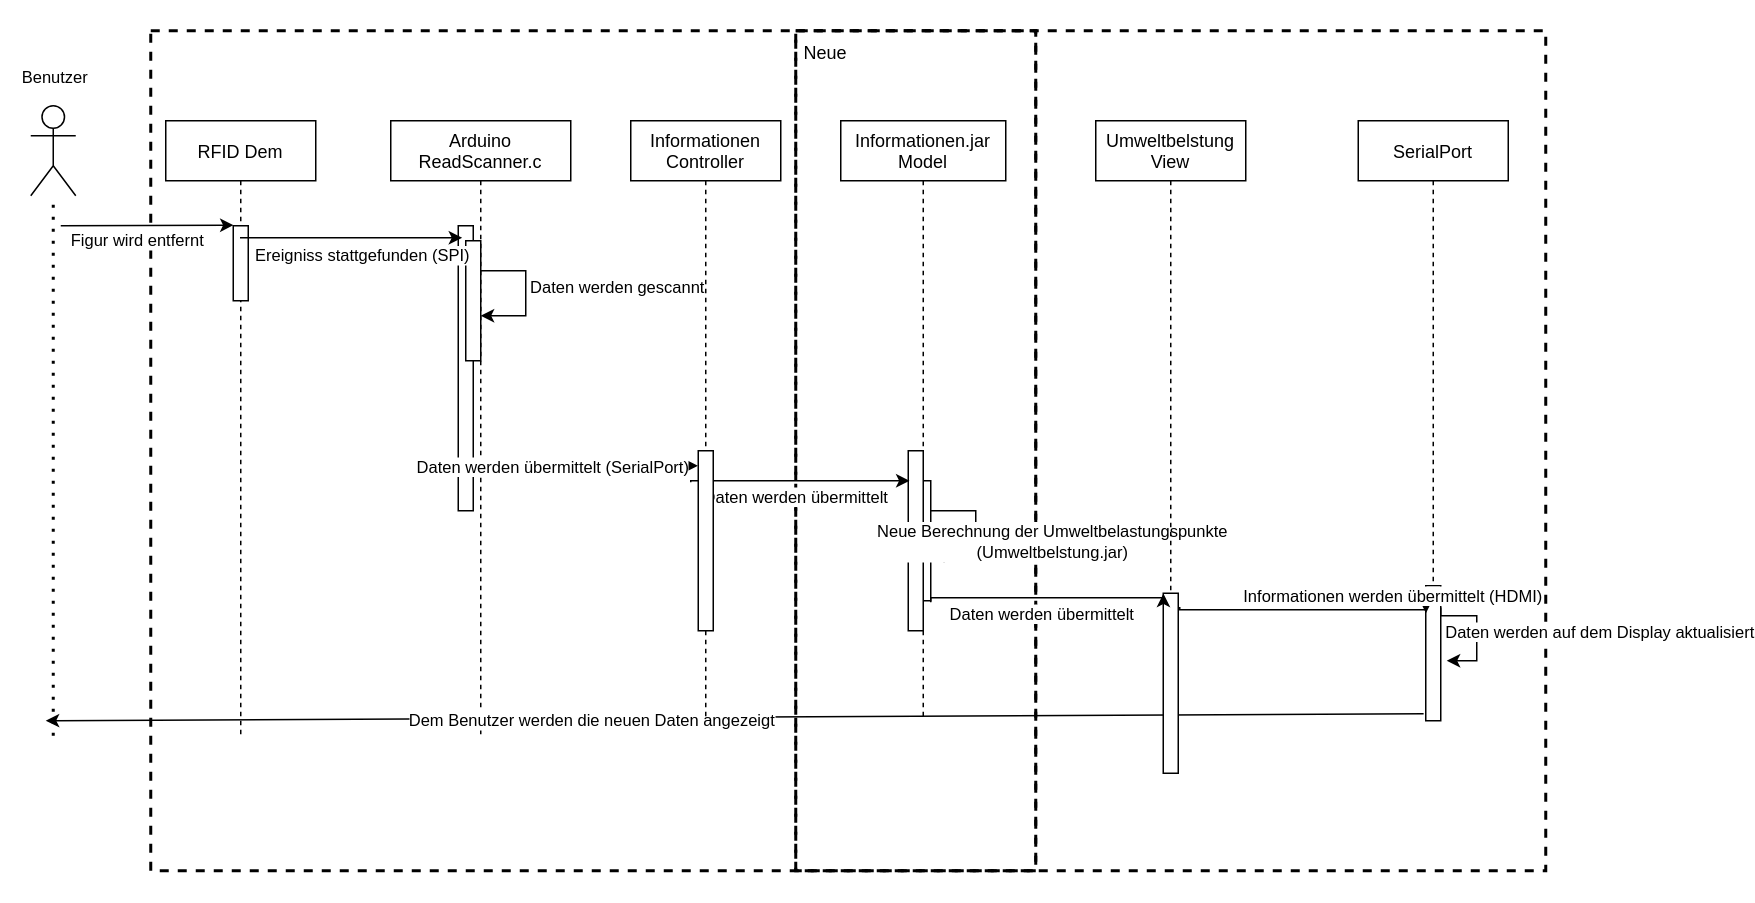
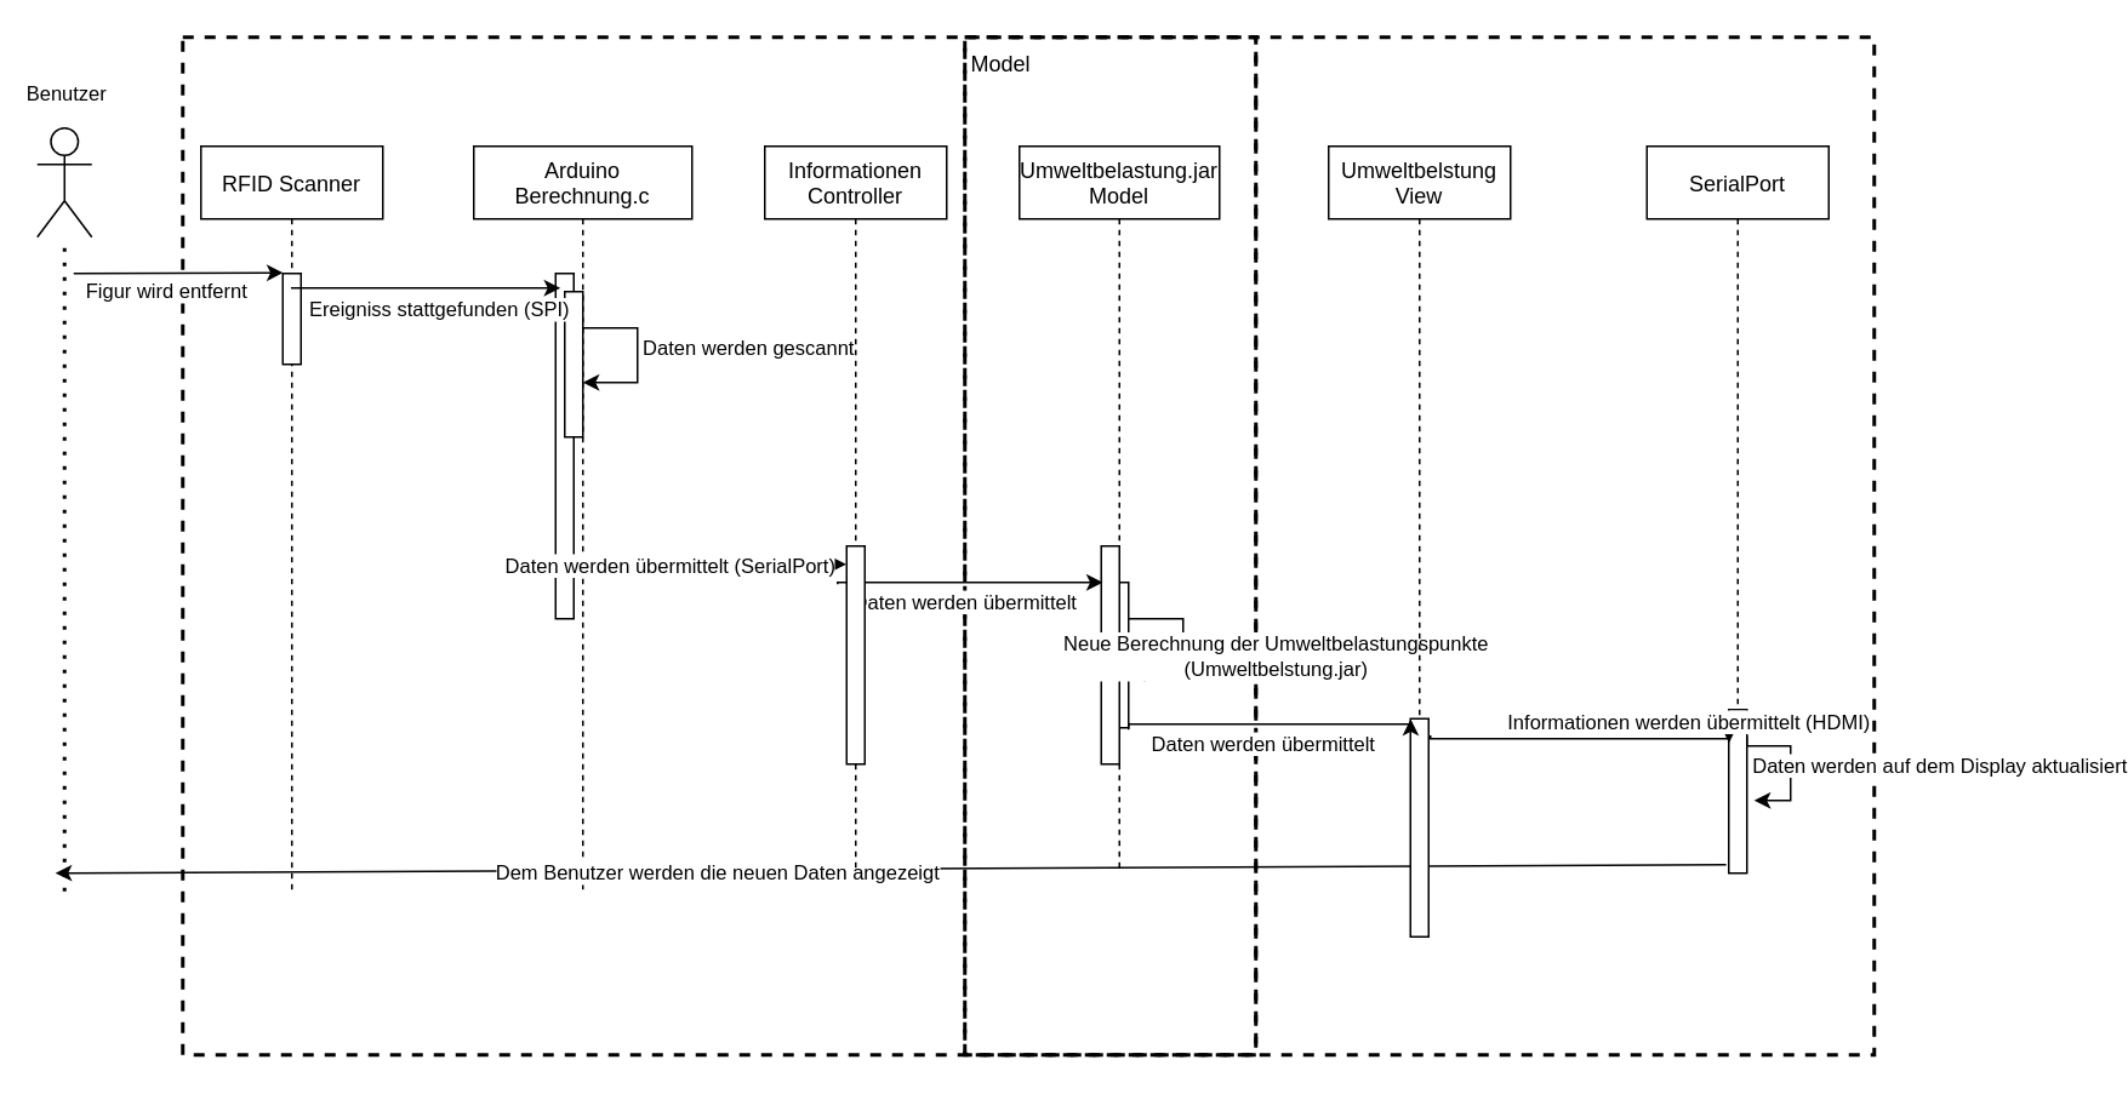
  <mxCell id="0" />
  <mxCell id="1" parent="0" />
  <mxCell id="2" value="" style="points=[];perimeter=orthogonalPerimeter;rounded=0;shadow=0;strokeWidth=1;" parent="1" vertex="1"><mxGeometry x="610" y="320" width="10" height="80" as="geometry" /></mxCell>
  <mxCell id="3" value="" style="rounded=0;whiteSpace=wrap;html=1;strokeWidth=2;fillColor=none;dashed=1;" parent="1" vertex="1"><mxGeometry x="100" y="20" width="590" height="560" as="geometry" /></mxCell>
  <mxCell id="4" value="" style="rounded=0;whiteSpace=wrap;html=1;strokeWidth=2;fillColor=none;dashed=1;" parent="1" vertex="1"><mxGeometry x="530" y="20" width="500" height="560" as="geometry" /></mxCell>
  <mxCell id="5" value="" style="rounded=0;whiteSpace=wrap;html=1;strokeWidth=2;fillColor=none;dashed=1;" parent="1" vertex="1"><mxGeometry x="530" y="20" width="160" height="560" as="geometry" /></mxCell>
- <mxCell id="6" value="Arduino&#10;ReadScanner.c" style="shape=umlLifeline;perimeter=lifelinePerimeter;container=1;collapsible=0;recursiveResize=0;rounded=0;shadow=0;strokeWidth=1;" parent="1" vertex="1"><mxGeometry x="260" y="80" width="120" height="410" as="geometry" /></mxCell>
+ <mxCell id="6" value="Arduino&#10;Berechnung.c" style="shape=umlLifeline;perimeter=lifelinePerimeter;container=1;collapsible=0;recursiveResize=0;rounded=0;shadow=0;strokeWidth=1;" parent="1" vertex="1"><mxGeometry x="260" y="80" width="120" height="410" as="geometry" /></mxCell>
  <mxCell id="7" value="" style="points=[];perimeter=orthogonalPerimeter;rounded=0;shadow=0;strokeWidth=1;" parent="6" vertex="1"><mxGeometry x="45" y="70" width="10" height="190" as="geometry" /></mxCell>
  <mxCell id="8" value="" style="points=[];perimeter=orthogonalPerimeter;rounded=0;shadow=0;strokeWidth=1;" parent="6" vertex="1"><mxGeometry x="50" y="80" width="10" height="80" as="geometry" /></mxCell>
  <mxCell id="9" value="" style="edgeStyle=elbowEdgeStyle;elbow=horizontal;endArrow=classic;html=1;rounded=0;" parent="6" edge="1"><mxGeometry width="50" height="50" relative="1" as="geometry"><mxPoint x="60" y="100" as="sourcePoint" /><mxPoint x="60" y="130" as="targetPoint" /><Array as="points"><mxPoint x="90" y="120" /></Array></mxGeometry></mxCell>
  <mxCell id="10" value="Daten werden gescannt&lt;br&gt;" style="edgeLabel;html=1;align=center;verticalAlign=middle;resizable=0;points=[];" parent="9" vertex="1" connectable="0"><mxGeometry x="-0.156" relative="1" as="geometry"><mxPoint x="60" y="2" as="offset" /></mxGeometry></mxCell>
- <mxCell id="11" value="Informationen.jar&#10;Model" style="shape=umlLifeline;perimeter=lifelinePerimeter;container=1;collapsible=0;recursiveResize=0;rounded=0;shadow=0;strokeWidth=1;" parent="1" vertex="1"><mxGeometry x="560" y="80" width="110" height="400" as="geometry" /></mxCell>
+ <mxCell id="11" value="Umweltbelastung.jar&#10;Model" style="shape=umlLifeline;perimeter=lifelinePerimeter;container=1;collapsible=0;recursiveResize=0;rounded=0;shadow=0;strokeWidth=1;" parent="1" vertex="1"><mxGeometry x="560" y="80" width="110" height="400" as="geometry" /></mxCell>
  <mxCell id="12" value="" style="points=[];perimeter=orthogonalPerimeter;rounded=0;shadow=0;strokeWidth=1;" parent="11" vertex="1"><mxGeometry x="45" y="220" width="10" height="120" as="geometry" /></mxCell>
  <mxCell id="13" value="" style="edgeStyle=elbowEdgeStyle;elbow=vertical;endArrow=classic;html=1;rounded=0;exitX=1.024;exitY=0.843;exitDx=0;exitDy=0;exitPerimeter=0;entryX=0.083;entryY=0.166;entryDx=0;entryDy=0;entryPerimeter=0;" parent="11" target="12" edge="1"><mxGeometry width="50" height="50" relative="1" as="geometry"><mxPoint x="-100" y="241" as="sourcePoint" /><mxPoint x="30" y="240" as="targetPoint" /><Array as="points" /></mxGeometry></mxCell>
  <mxCell id="14" value="Daten werden übermittelt" style="edgeLabel;html=1;align=center;verticalAlign=middle;resizable=0;points=[];" parent="13" vertex="1" connectable="0"><mxGeometry x="-0.151" relative="1" as="geometry"><mxPoint x="8" y="10" as="offset" /></mxGeometry></mxCell>
  <mxCell id="15" value="" style="edgeStyle=elbowEdgeStyle;elbow=horizontal;endArrow=classic;html=1;rounded=0;" parent="11" edge="1"><mxGeometry width="50" height="50" relative="1" as="geometry"><mxPoint x="60" y="260" as="sourcePoint" /><mxPoint x="60" y="290" as="targetPoint" /><Array as="points"><mxPoint x="90" y="280" /></Array></mxGeometry></mxCell>
  <mxCell id="16" value="Neue Berechnung der Umweltbelastungspunkte&lt;br&gt;(Umweltbelstung.jar)" style="edgeLabel;html=1;align=center;verticalAlign=middle;resizable=0;points=[];" parent="15" vertex="1" connectable="0"><mxGeometry x="-0.156" relative="1" as="geometry"><mxPoint x="50" y="12" as="offset" /></mxGeometry></mxCell>
  <mxCell id="17" value="SerialPort" style="shape=umlLifeline;perimeter=lifelinePerimeter;container=1;collapsible=0;recursiveResize=0;rounded=0;shadow=0;strokeWidth=1;" parent="1" vertex="1"><mxGeometry x="905" y="80" width="100" height="360" as="geometry" /></mxCell>
  <mxCell id="18" value="" style="edgeStyle=elbowEdgeStyle;elbow=vertical;endArrow=classic;html=1;rounded=0;exitX=1.024;exitY=0.843;exitDx=0;exitDy=0;exitPerimeter=0;entryX=-0.024;entryY=0.079;entryDx=0;entryDy=0;entryPerimeter=0;" parent="1" source="7" target="38" edge="1"><mxGeometry width="50" height="50" relative="1" as="geometry"><mxPoint x="510" y="300" as="sourcePoint" /><mxPoint x="590" y="310" as="targetPoint" /><Array as="points"><mxPoint x="450" y="310" /></Array></mxGeometry></mxCell>
  <mxCell id="19" value="Daten werden übermittelt (SerialPort)" style="edgeLabel;html=1;align=center;verticalAlign=middle;resizable=0;points=[];" parent="18" vertex="1" connectable="0"><mxGeometry x="-0.151" relative="1" as="geometry"><mxPoint x="-12" as="offset" /></mxGeometry></mxCell>
  <mxCell id="20" value="" style="points=[];perimeter=orthogonalPerimeter;rounded=0;shadow=0;strokeWidth=1;" parent="1" vertex="1"><mxGeometry x="950" y="390" width="10" height="90" as="geometry" /></mxCell>
  <mxCell id="21" value="Informationen werden übermittelt (HDMI)" style="edgeStyle=elbowEdgeStyle;elbow=vertical;endArrow=classic;html=1;rounded=0;exitX=1.1;exitY=0.076;exitDx=0;exitDy=0;exitPerimeter=0;entryX=0.014;entryY=0.203;entryDx=0;entryDy=0;entryPerimeter=0;" parent="1" source="36" target="20" edge="1"><mxGeometry x="0.714" y="9" width="50" height="50" relative="1" as="geometry"><mxPoint x="620" y="410" as="sourcePoint" /><mxPoint x="900" y="400" as="targetPoint" /><Array as="points" /><mxPoint as="offset" /></mxGeometry></mxCell>
  <mxCell id="22" value="" style="edgeStyle=segmentEdgeStyle;endArrow=classic;html=1;rounded=0;exitX=1.1;exitY=0.05;exitDx=0;exitDy=0;exitPerimeter=0;" parent="1" edge="1"><mxGeometry width="50" height="50" relative="1" as="geometry"><mxPoint x="960" y="404.5" as="sourcePoint" /><mxPoint x="964" y="440" as="targetPoint" /><Array as="points"><mxPoint x="960" y="410" /><mxPoint x="984" y="410" /><mxPoint x="984" y="440" /></Array></mxGeometry></mxCell>
  <mxCell id="23" value="Daten werden auf dem Display aktualisiert" style="edgeLabel;html=1;align=center;verticalAlign=middle;resizable=0;points=[];" parent="22" vertex="1" connectable="0"><mxGeometry x="0.02" y="1" relative="1" as="geometry"><mxPoint x="80" y="-1" as="offset" /></mxGeometry></mxCell>
- <mxCell id="24" value="RFID Dem" style="shape=umlLifeline;perimeter=lifelinePerimeter;container=1;collapsible=0;recursiveResize=0;rounded=0;shadow=0;strokeWidth=1;" parent="1" vertex="1"><mxGeometry x="110" y="80" width="100" height="410" as="geometry" /></mxCell>
+ <mxCell id="24" value="RFID Scanner" style="shape=umlLifeline;perimeter=lifelinePerimeter;container=1;collapsible=0;recursiveResize=0;rounded=0;shadow=0;strokeWidth=1;" parent="1" vertex="1"><mxGeometry x="110" y="80" width="100" height="410" as="geometry" /></mxCell>
  <mxCell id="25" value="" style="points=[];perimeter=orthogonalPerimeter;rounded=0;shadow=0;strokeWidth=1;" parent="24" vertex="1"><mxGeometry x="45" y="70" width="10" height="50" as="geometry" /></mxCell>
  <mxCell id="26" value="" style="endArrow=classic;html=1;rounded=0;entryX=0.26;entryY=0.042;entryDx=0;entryDy=0;entryPerimeter=0;" parent="1" source="24" target="7" edge="1"><mxGeometry width="50" height="50" relative="1" as="geometry"><mxPoint x="240" y="210" as="sourcePoint" /><mxPoint x="290" y="160" as="targetPoint" /></mxGeometry></mxCell>
  <mxCell id="27" value="Ereigniss stattgefunden (SPI)" style="edgeLabel;html=1;align=center;verticalAlign=middle;resizable=0;points=[];" parent="26" vertex="1" connectable="0"><mxGeometry x="-0.486" y="2" relative="1" as="geometry"><mxPoint x="43" y="14" as="offset" /></mxGeometry></mxCell>
  <mxCell id="28" value="" style="endArrow=classic;html=1;rounded=0;entryX=0.02;entryY=-0.008;entryDx=0;entryDy=0;entryPerimeter=0;" parent="1" target="25" edge="1"><mxGeometry width="50" height="50" relative="1" as="geometry"><mxPoint x="40" y="150" as="sourcePoint" /><mxPoint x="120" y="150" as="targetPoint" /></mxGeometry></mxCell>
  <mxCell id="29" value="Figur wird entfernt" style="edgeLabel;html=1;align=center;verticalAlign=middle;resizable=0;points=[];" parent="28" vertex="1" connectable="0"><mxGeometry x="-0.417" y="-1" relative="1" as="geometry"><mxPoint x="16" y="9" as="offset" /></mxGeometry></mxCell>
  <mxCell id="30" value="" style="shape=umlActor;verticalLabelPosition=bottom;verticalAlign=top;html=1;outlineConnect=0;" parent="1" vertex="1"><mxGeometry x="20" y="70" width="30" height="60" as="geometry" /></mxCell>
  <mxCell id="31" value="" style="endArrow=none;dashed=1;html=1;dashPattern=1 3;strokeWidth=2;rounded=0;" parent="1" target="30" edge="1"><mxGeometry width="50" height="50" relative="1" as="geometry"><mxPoint x="35" y="490" as="sourcePoint" /><mxPoint x="40" y="190" as="targetPoint" /></mxGeometry></mxCell>
  <mxCell id="32" value="Benutzer" style="edgeLabel;html=1;align=center;verticalAlign=middle;resizable=0;points=[];" parent="31" vertex="1" connectable="0"><mxGeometry x="0.906" relative="1" as="geometry"><mxPoint y="-97" as="offset" /></mxGeometry></mxCell>
- <mxCell id="33" value="Neue" style="text;html=1;strokeColor=none;fillColor=none;align=center;verticalAlign=middle;whiteSpace=wrap;rounded=0;" parent="1" vertex="1"><mxGeometry x="520" y="20" width="60" height="30" as="geometry" /></mxCell>
+ <mxCell id="33" value="Model" style="text;html=1;strokeColor=none;fillColor=none;align=center;verticalAlign=middle;whiteSpace=wrap;rounded=0;" parent="1" vertex="1"><mxGeometry x="520" y="20" width="60" height="30" as="geometry" /></mxCell>
  <mxCell id="34" value="Dem Benutzer werden die neuen Daten angezeigt" style="endArrow=classic;html=1;rounded=0;exitX=-0.141;exitY=0.948;exitDx=0;exitDy=0;exitPerimeter=0;" parent="1" source="20" edge="1"><mxGeometry x="0.208" y="2" width="50" height="50" relative="1" as="geometry"><mxPoint x="470" y="330" as="sourcePoint" /><mxPoint x="30" y="480" as="targetPoint" /><mxPoint as="offset" /></mxGeometry></mxCell>
  <mxCell id="35" value="Umweltbelstung&#10;View" style="shape=umlLifeline;perimeter=lifelinePerimeter;container=1;collapsible=0;recursiveResize=0;rounded=0;shadow=0;strokeWidth=1;" parent="1" vertex="1"><mxGeometry x="730" y="80" width="100" height="405" as="geometry" /></mxCell>
  <mxCell id="36" value="" style="points=[];perimeter=orthogonalPerimeter;rounded=0;shadow=0;strokeWidth=1;" parent="35" vertex="1"><mxGeometry x="45" y="315" width="10" height="120" as="geometry" /></mxCell>
  <mxCell id="37" value="Informationen&#10;Controller" style="shape=umlLifeline;perimeter=lifelinePerimeter;container=1;collapsible=0;recursiveResize=0;rounded=0;shadow=0;strokeWidth=1;" parent="1" vertex="1"><mxGeometry x="420" y="80" width="100" height="400" as="geometry" /></mxCell>
  <mxCell id="38" value="" style="points=[];perimeter=orthogonalPerimeter;rounded=0;shadow=0;strokeWidth=1;" parent="37" vertex="1"><mxGeometry x="45" y="220" width="10" height="120" as="geometry" /></mxCell>
  <mxCell id="39" value="" style="edgeStyle=elbowEdgeStyle;elbow=vertical;endArrow=classic;html=1;rounded=0;exitX=1.024;exitY=0.843;exitDx=0;exitDy=0;exitPerimeter=0;entryX=0.014;entryY=0.002;entryDx=0;entryDy=0;entryPerimeter=0;" parent="1" target="36" edge="1"><mxGeometry width="50" height="50" relative="1" as="geometry"><mxPoint x="620" y="401" as="sourcePoint" /><mxPoint x="766" y="400" as="targetPoint" /><Array as="points" /></mxGeometry></mxCell>
  <mxCell id="40" value="Daten werden übermittelt" style="edgeLabel;html=1;align=center;verticalAlign=middle;resizable=0;points=[];" parent="39" vertex="1" connectable="0"><mxGeometry x="-0.151" relative="1" as="geometry"><mxPoint x="8" y="10" as="offset" /></mxGeometry></mxCell>
